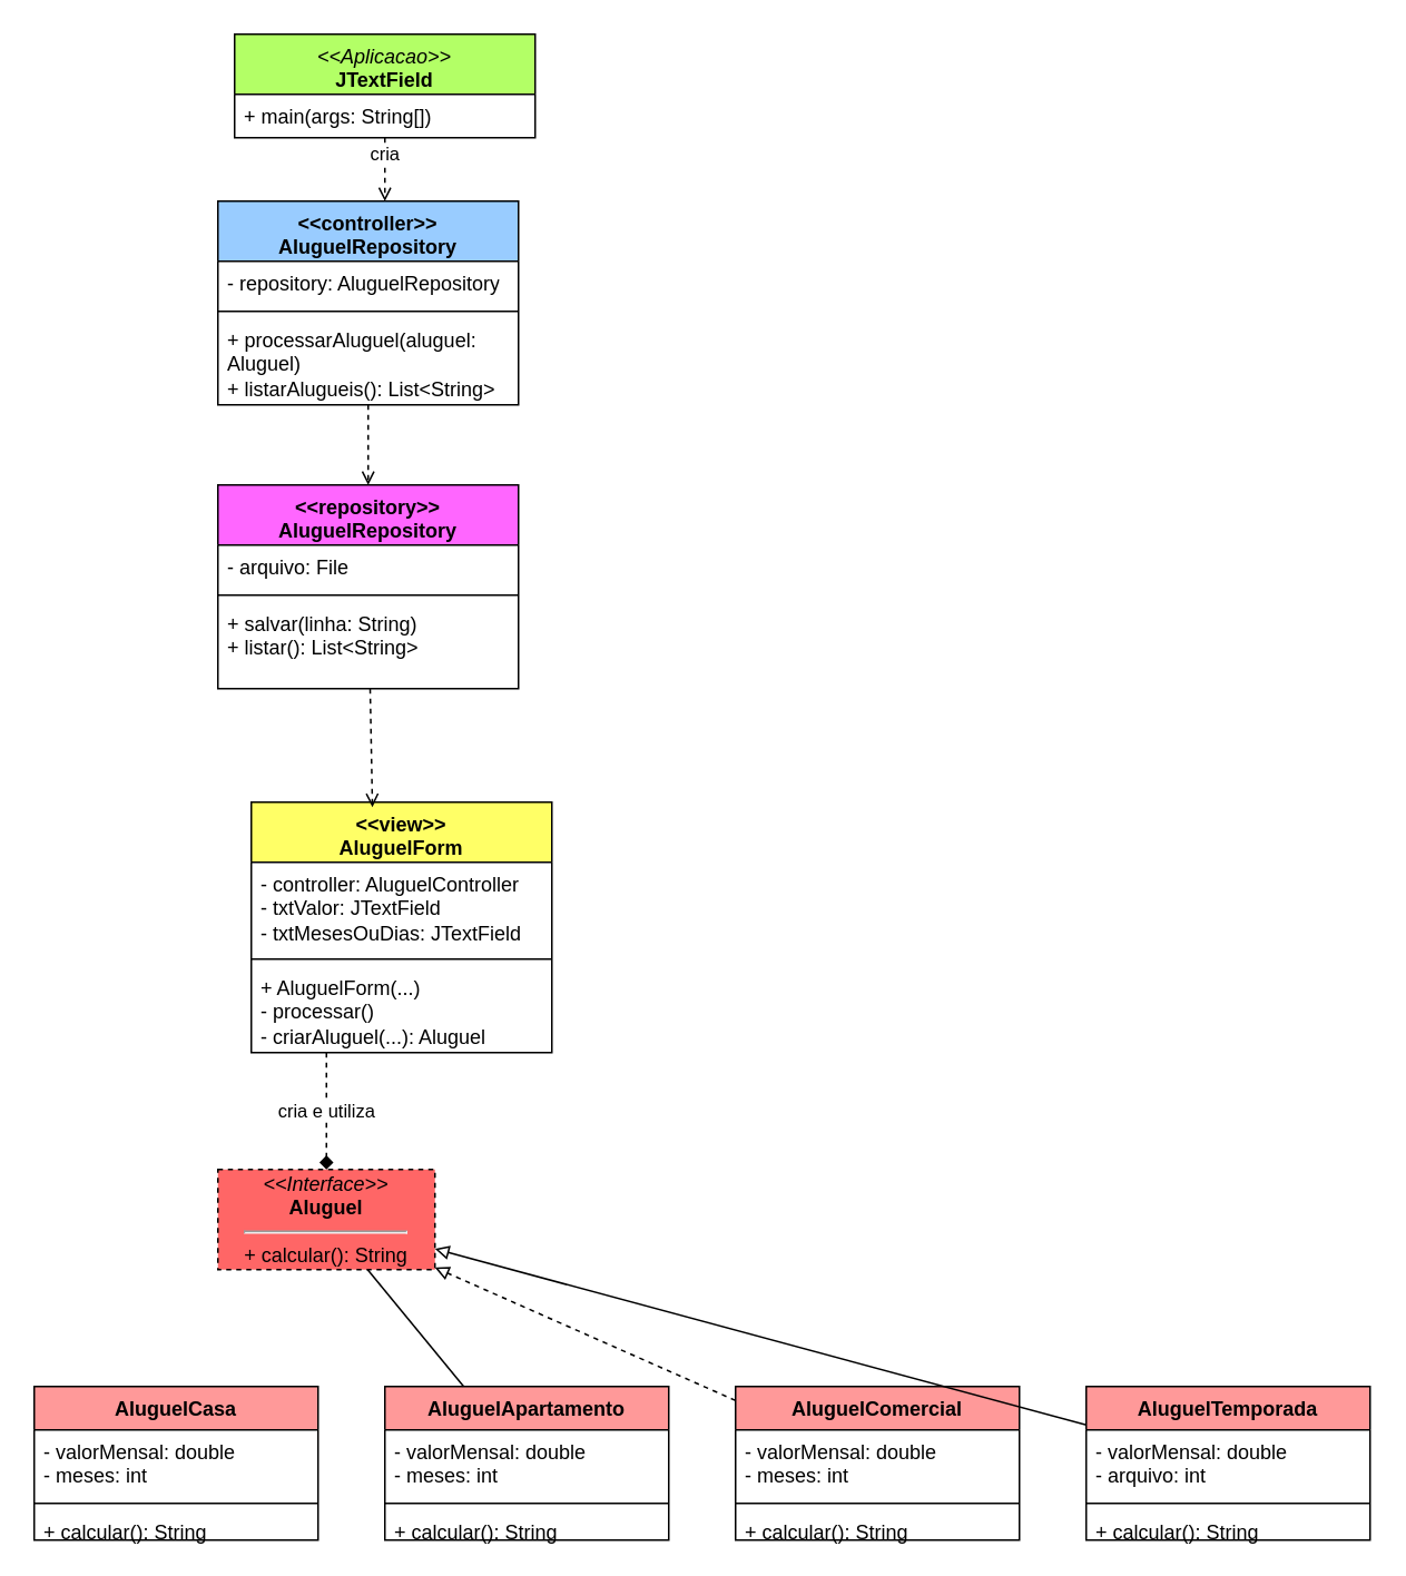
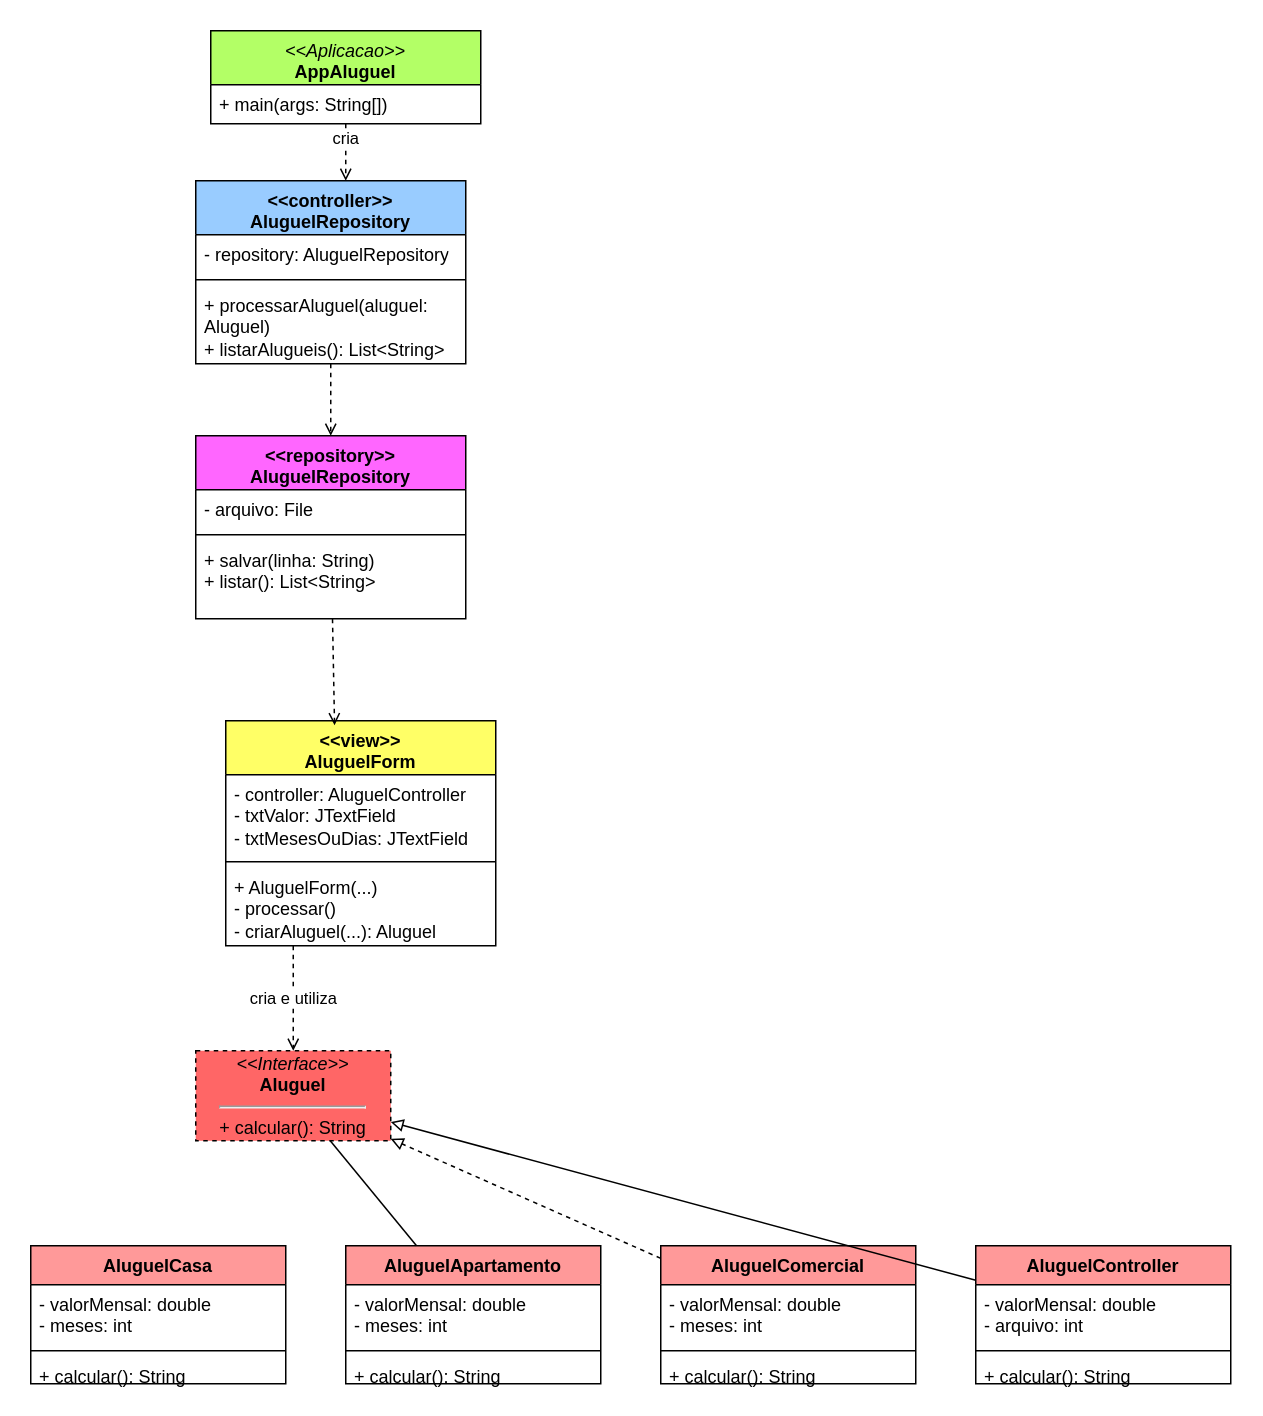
  <mxCell id="0" />
  <mxCell id="1" parent="0" />
- <mxCell id="2" value="&lt;i style=&quot;scrollbar-color: light-dark(#e2e2e2, #4b4b4b)&lt;br/&gt;&#09;&#09;&#09;&#09;&#09;light-dark(#fbfbfb, var(--dark-panel-color));&quot;&gt;&amp;lt;&amp;lt;Aplicacao&amp;gt;&amp;gt;&lt;/i&gt;&lt;b&gt;&lt;br&gt;JTextField&lt;/b&gt;&lt;div&gt;&lt;br&gt;&lt;/div&gt;" style="swimlane;fontStyle=0;align=center;verticalAlign=top;childLayout=stackLayout;horizontal=1;startSize=36;horizontalStack=0;resizeParent=1;resizeParentMax=0;resizeLast=0;collapsible=1;marginBottom=0;whiteSpace=wrap;html=1;fillColor=#B3FF66;" parent="1" vertex="1"><mxGeometry x="140" y="20" width="180" height="62" as="geometry" /></mxCell>
+ <mxCell id="2" value="&lt;i style=&quot;scrollbar-color: light-dark(#e2e2e2, #4b4b4b)&lt;br/&gt;&#09;&#09;&#09;&#09;&#09;light-dark(#fbfbfb, var(--dark-panel-color));&quot;&gt;&amp;lt;&amp;lt;Aplicacao&amp;gt;&amp;gt;&lt;/i&gt;&lt;b&gt;&lt;br&gt;AppAluguel&lt;/b&gt;&lt;div&gt;&lt;br&gt;&lt;/div&gt;" style="swimlane;fontStyle=0;align=center;verticalAlign=top;childLayout=stackLayout;horizontal=1;startSize=36;horizontalStack=0;resizeParent=1;resizeParentMax=0;resizeLast=0;collapsible=1;marginBottom=0;whiteSpace=wrap;html=1;fillColor=#B3FF66;" parent="1" vertex="1"><mxGeometry x="140" y="20" width="180" height="62" as="geometry" /></mxCell>
  <mxCell id="3" value="+ main(args: String[])" style="text;strokeColor=none;fillColor=none;align=left;verticalAlign=top;spacingLeft=4;spacingRight=4;overflow=hidden;rotatable=0;points=[[0,0.5],[1,0.5]];portConstraint=eastwest;whiteSpace=wrap;html=1;" parent="2" vertex="1"><mxGeometry y="36" width="180" height="26" as="geometry" /></mxCell>
  <mxCell id="4" value="&lt;div&gt;&lt;b&gt;&amp;lt;&amp;lt;view&amp;gt;&amp;gt;&lt;/b&gt;&lt;/div&gt;&lt;b&gt;AluguelForm&lt;/b&gt;" style="swimlane;fontStyle=0;align=center;verticalAlign=top;childLayout=stackLayout;horizontal=1;startSize=36;horizontalStack=0;resizeParent=1;resizeParentMax=0;resizeLast=0;collapsible=1;marginBottom=0;whiteSpace=wrap;html=1;fillColor=#FFFF66;" parent="1" vertex="1"><mxGeometry x="150" y="480" width="180" height="150" as="geometry" /></mxCell>
  <mxCell id="5" value="- controller: AluguelController&lt;br&gt;- txtValor: JTextField&lt;br&gt;- txtMesesOuDias: JTextField" style="text;strokeColor=none;fillColor=none;align=left;verticalAlign=top;spacingLeft=4;spacingRight=4;overflow=hidden;rotatable=0;points=[[0,0.5],[1,0.5]];portConstraint=eastwest;whiteSpace=wrap;html=1;" parent="4" vertex="1"><mxGeometry y="36" width="180" height="54" as="geometry" /></mxCell>
  <mxCell id="6" value="" style="line;strokeWidth=1;fillColor=none;align=left;verticalAlign=middle;spacingTop=-1;spacingLeft=3;spacingRight=3;rotatable=0;labelPosition=right;points=[];portConstraint=eastwest;" parent="4" vertex="1"><mxGeometry y="90" width="180" height="8" as="geometry" /></mxCell>
  <mxCell id="7" value="+ AluguelForm(...)&lt;br&gt;- processar()&lt;br&gt;- criarAluguel(...): Aluguel" style="text;strokeColor=none;fillColor=none;align=left;verticalAlign=top;spacingLeft=4;spacingRight=4;overflow=hidden;rotatable=0;points=[[0,0.5],[1,0.5]];portConstraint=eastwest;whiteSpace=wrap;html=1;" parent="4" vertex="1"><mxGeometry y="98" width="180" height="52" as="geometry" /></mxCell>
  <mxCell id="8" value="" style="edgeStyle=none;html=1;entryX=0.5;entryY=0;entryDx=0;entryDy=0;dashed=1;endArrow=open;endFill=0;" edge="1" parent="1" source="9" target="14"><mxGeometry relative="1" as="geometry" /></mxCell>
  <mxCell id="9" value="&lt;b&gt;&amp;lt;&amp;lt;controller&amp;gt;&amp;gt;&lt;br&gt;AluguelRepository&lt;/b&gt;&lt;div&gt;&lt;br&gt;&lt;/div&gt;" style="swimlane;fontStyle=0;align=center;verticalAlign=top;childLayout=stackLayout;horizontal=1;startSize=36;horizontalStack=0;resizeParent=1;resizeParentMax=0;resizeLast=0;collapsible=1;marginBottom=0;whiteSpace=wrap;html=1;fillColor=#99CCFF;" parent="1" vertex="1"><mxGeometry x="130" y="120" width="180" height="122" as="geometry" /></mxCell>
  <mxCell id="10" value="- repository: AluguelRepository" style="text;strokeColor=none;fillColor=none;align=left;verticalAlign=top;spacingLeft=4;spacingRight=4;overflow=hidden;rotatable=0;points=[[0,0.5],[1,0.5]];portConstraint=eastwest;whiteSpace=wrap;html=1;" parent="9" vertex="1"><mxGeometry y="36" width="180" height="26" as="geometry" /></mxCell>
  <mxCell id="11" value="" style="line;strokeWidth=1;fillColor=none;align=left;verticalAlign=middle;spacingTop=-1;spacingLeft=3;spacingRight=3;rotatable=0;labelPosition=right;points=[];portConstraint=eastwest;" parent="9" vertex="1"><mxGeometry y="62" width="180" height="8" as="geometry" /></mxCell>
  <mxCell id="12" value="+ processarAluguel(aluguel: Aluguel)&lt;br&gt;+ listarAlugueis(): List&amp;lt;String&amp;gt;" style="text;strokeColor=none;fillColor=none;align=left;verticalAlign=top;spacingLeft=4;spacingRight=4;overflow=hidden;rotatable=0;points=[[0,0.5],[1,0.5]];portConstraint=eastwest;whiteSpace=wrap;html=1;" parent="9" vertex="1"><mxGeometry y="70" width="180" height="52" as="geometry" /></mxCell>
  <mxCell id="13" value="" style="edgeStyle=none;html=1;entryX=0.403;entryY=0.02;entryDx=0;entryDy=0;entryPerimeter=0;dashed=1;endArrow=open;endFill=0;" edge="1" parent="1" source="14" target="4"><mxGeometry relative="1" as="geometry" /></mxCell>
  <mxCell id="14" value="&lt;div&gt;&lt;b&gt;&amp;lt;&amp;lt;repository&amp;gt;&amp;gt;&lt;/b&gt;&lt;/div&gt;&lt;b&gt;AluguelRepository&lt;/b&gt;" style="swimlane;fontStyle=0;align=center;verticalAlign=top;childLayout=stackLayout;horizontal=1;startSize=36;horizontalStack=0;resizeParent=1;resizeParentMax=0;resizeLast=0;collapsible=1;marginBottom=0;whiteSpace=wrap;html=1;fillColor=#FF66FF;" parent="1" vertex="1"><mxGeometry x="130" y="290" width="180" height="122" as="geometry" /></mxCell>
  <mxCell id="15" value="- arquivo: File" style="text;strokeColor=none;fillColor=none;align=left;verticalAlign=top;spacingLeft=4;spacingRight=4;overflow=hidden;rotatable=0;points=[[0,0.5],[1,0.5]];portConstraint=eastwest;whiteSpace=wrap;html=1;" parent="14" vertex="1"><mxGeometry y="36" width="180" height="26" as="geometry" /></mxCell>
  <mxCell id="16" value="" style="line;strokeWidth=1;fillColor=none;align=left;verticalAlign=middle;spacingTop=-1;spacingLeft=3;spacingRight=3;rotatable=0;labelPosition=right;points=[];portConstraint=eastwest;" parent="14" vertex="1"><mxGeometry y="62" width="180" height="8" as="geometry" /></mxCell>
  <mxCell id="17" value="+ salvar(linha: String)&lt;br&gt;+ listar(): List&amp;lt;String&amp;gt;" style="text;strokeColor=none;fillColor=none;align=left;verticalAlign=top;spacingLeft=4;spacingRight=4;overflow=hidden;rotatable=0;points=[[0,0.5],[1,0.5]];portConstraint=eastwest;whiteSpace=wrap;html=1;" parent="14" vertex="1"><mxGeometry y="70" width="180" height="52" as="geometry" /></mxCell>
  <mxCell id="18" value="&lt;i&gt;&amp;lt;&amp;lt;Interface&amp;gt;&amp;gt;&lt;/i&gt;&lt;br&gt;&lt;b&gt;Aluguel&lt;/b&gt;&lt;hr&gt;+ calcular(): String" style="html=1;whiteSpace=wrap;align=center;verticalAlign=middle;fillColor=#FF6666;dashed=1;" parent="1" vertex="1"><mxGeometry x="130" y="700" width="130" height="60" as="geometry" /></mxCell>
  <mxCell id="19" value="&lt;b&gt;AluguelCasa&lt;/b&gt;" style="swimlane;fontStyle=0;align=center;verticalAlign=top;childLayout=stackLayout;horizontal=1;startSize=26;horizontalStack=0;resizeParent=1;resizeParentMax=0;resizeLast=0;collapsible=1;marginBottom=0;whiteSpace=wrap;html=1;fillColor=#FF9999;" parent="1" vertex="1"><mxGeometry x="20" y="830" width="170" height="92" as="geometry" /></mxCell>
  <mxCell id="20" value="- valorMensal: double&lt;br&gt;- meses: int" style="text;strokeColor=none;fillColor=none;align=left;verticalAlign=top;spacingLeft=4;spacingRight=4;overflow=hidden;rotatable=0;points=[[0,0.5],[1,0.5]];portConstraint=eastwest;whiteSpace=wrap;html=1;" parent="19" vertex="1"><mxGeometry y="26" width="170" height="40" as="geometry" /></mxCell>
  <mxCell id="21" value="" style="line;strokeWidth=1;fillColor=none;align=left;verticalAlign=middle;spacingTop=-1;spacingLeft=3;spacingRight=3;rotatable=0;labelPosition=right;points=[];portConstraint=eastwest;" parent="19" vertex="1"><mxGeometry y="66" width="170" height="8" as="geometry" /></mxCell>
  <mxCell id="22" value="+ calcular(): String" style="text;strokeColor=none;fillColor=none;align=left;verticalAlign=top;spacingLeft=4;spacingRight=4;overflow=hidden;rotatable=0;points=[[0,0.5],[1,0.5]];portConstraint=eastwest;whiteSpace=wrap;html=1;" parent="19" vertex="1"><mxGeometry y="74" width="170" height="18" as="geometry" /></mxCell>
  <mxCell id="23" value="&lt;b&gt;AluguelApartamento&lt;/b&gt;" style="swimlane;fontStyle=0;align=center;verticalAlign=top;childLayout=stackLayout;horizontal=1;startSize=26;horizontalStack=0;resizeParent=1;resizeParentMax=0;resizeLast=0;collapsible=1;marginBottom=0;whiteSpace=wrap;html=1;fillColor=#FF9999;" parent="1" vertex="1"><mxGeometry x="230" y="830" width="170" height="92" as="geometry" /></mxCell>
  <mxCell id="24" value="- valorMensal: double&lt;br&gt;- meses: int" style="text;strokeColor=none;fillColor=none;align=left;verticalAlign=top;spacingLeft=4;spacingRight=4;overflow=hidden;rotatable=0;points=[[0,0.5],[1,0.5]];portConstraint=eastwest;whiteSpace=wrap;html=1;" parent="23" vertex="1"><mxGeometry y="26" width="170" height="40" as="geometry" /></mxCell>
  <mxCell id="25" value="" style="line;strokeWidth=1;fillColor=none;align=left;verticalAlign=middle;spacingTop=-1;spacingLeft=3;spacingRight=3;rotatable=0;labelPosition=right;points=[];portConstraint=eastwest;" parent="23" vertex="1"><mxGeometry y="66" width="170" height="8" as="geometry" /></mxCell>
  <mxCell id="26" value="+ calcular(): String" style="text;strokeColor=none;fillColor=none;align=left;verticalAlign=top;spacingLeft=4;spacingRight=4;overflow=hidden;rotatable=0;points=[[0,0.5],[1,0.5]];portConstraint=eastwest;whiteSpace=wrap;html=1;" parent="23" vertex="1"><mxGeometry y="74" width="170" height="18" as="geometry" /></mxCell>
  <mxCell id="27" value="&lt;b&gt;AluguelComercial&lt;/b&gt;" style="swimlane;fontStyle=0;align=center;verticalAlign=top;childLayout=stackLayout;horizontal=1;startSize=26;horizontalStack=0;resizeParent=1;resizeParentMax=0;resizeLast=0;collapsible=1;marginBottom=0;whiteSpace=wrap;html=1;fillColor=#FF9999;" parent="1" vertex="1"><mxGeometry x="440" y="830" width="170" height="92" as="geometry" /></mxCell>
  <mxCell id="28" value="- valorMensal: double&lt;br&gt;- meses: int" style="text;strokeColor=none;fillColor=none;align=left;verticalAlign=top;spacingLeft=4;spacingRight=4;overflow=hidden;rotatable=0;points=[[0,0.5],[1,0.5]];portConstraint=eastwest;whiteSpace=wrap;html=1;" parent="27" vertex="1"><mxGeometry y="26" width="170" height="40" as="geometry" /></mxCell>
  <mxCell id="29" value="" style="line;strokeWidth=1;fillColor=none;align=left;verticalAlign=middle;spacingTop=-1;spacingLeft=3;spacingRight=3;rotatable=0;labelPosition=right;points=[];portConstraint=eastwest;" parent="27" vertex="1"><mxGeometry y="66" width="170" height="8" as="geometry" /></mxCell>
  <mxCell id="30" value="+ calcular(): String" style="text;strokeColor=none;fillColor=none;align=left;verticalAlign=top;spacingLeft=4;spacingRight=4;overflow=hidden;rotatable=0;points=[[0,0.5],[1,0.5]];portConstraint=eastwest;whiteSpace=wrap;html=1;" parent="27" vertex="1"><mxGeometry y="74" width="170" height="18" as="geometry" /></mxCell>
- <mxCell id="31" value="&lt;b&gt;AluguelTemporada&lt;/b&gt;" style="swimlane;fontStyle=0;align=center;verticalAlign=top;childLayout=stackLayout;horizontal=1;startSize=26;horizontalStack=0;resizeParent=1;resizeParentMax=0;resizeLast=0;collapsible=1;marginBottom=0;whiteSpace=wrap;html=1;fillColor=#FF9999;" parent="1" vertex="1"><mxGeometry x="650" y="830" width="170" height="92" as="geometry" /></mxCell>
+ <mxCell id="31" value="&lt;b&gt;AluguelController&lt;/b&gt;" style="swimlane;fontStyle=0;align=center;verticalAlign=top;childLayout=stackLayout;horizontal=1;startSize=26;horizontalStack=0;resizeParent=1;resizeParentMax=0;resizeLast=0;collapsible=1;marginBottom=0;whiteSpace=wrap;html=1;fillColor=#FF9999;" parent="1" vertex="1"><mxGeometry x="650" y="830" width="170" height="92" as="geometry" /></mxCell>
  <mxCell id="32" value="- valorMensal: double&lt;br&gt;- arquivo: int" style="text;strokeColor=none;fillColor=none;align=left;verticalAlign=top;spacingLeft=4;spacingRight=4;overflow=hidden;rotatable=0;points=[[0,0.5],[1,0.5]];portConstraint=eastwest;whiteSpace=wrap;html=1;" parent="31" vertex="1"><mxGeometry y="26" width="170" height="40" as="geometry" /></mxCell>
  <mxCell id="33" value="" style="line;strokeWidth=1;fillColor=none;align=left;verticalAlign=middle;spacingTop=-1;spacingLeft=3;spacingRight=3;rotatable=0;labelPosition=right;points=[];portConstraint=eastwest;" parent="31" vertex="1"><mxGeometry y="66" width="170" height="8" as="geometry" /></mxCell>
  <mxCell id="34" value="+ calcular(): String" style="text;strokeColor=none;fillColor=none;align=left;verticalAlign=top;spacingLeft=4;spacingRight=4;overflow=hidden;rotatable=0;points=[[0,0.5],[1,0.5]];portConstraint=eastwest;whiteSpace=wrap;html=1;" parent="31" vertex="1"><mxGeometry y="74" width="170" height="18" as="geometry" /></mxCell>
  <mxCell id="35" value="cria" style="endArrow=open;dashed=1;html=1;align=center;verticalAlign=bottom;" parent="1" source="2" edge="1"><mxGeometry relative="1" as="geometry"><mxPoint x="230" y="120" as="targetPoint" /></mxGeometry></mxCell>
- <mxCell id="36" value="cria e utiliza" style="endArrow=diamond;dashed=1;html=1;exitX=0.25;exitY=1;" parent="1" source="4" target="18" edge="1"><mxGeometry relative="1" as="geometry"><mxPoint as="offset" /></mxGeometry></mxCell>
+ <mxCell id="36" value="cria e utiliza" style="endArrow=open;dashed=1;html=1;exitX=0.25;exitY=1;" parent="1" source="4" target="18" edge="1"><mxGeometry relative="1" as="geometry"><mxPoint as="offset" /></mxGeometry></mxCell>
  <mxCell id="37" value="" style="endArrow=none;endFill=0;html=1;" parent="1" source="23" target="18" edge="1"><mxGeometry relative="1" as="geometry" /></mxCell>
  <mxCell id="38" value="" style="endArrow=block;endFill=0;html=1;dashed=1;" parent="1" source="27" target="18" edge="1"><mxGeometry relative="1" as="geometry" /></mxCell>
  <mxCell id="39" value="" style="endArrow=block;endFill=0;html=1;" parent="1" source="31" target="18" edge="1"><mxGeometry relative="1" as="geometry" /></mxCell>
